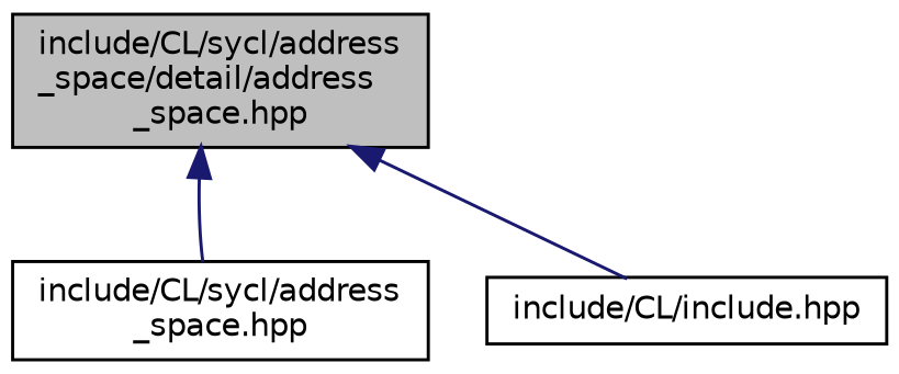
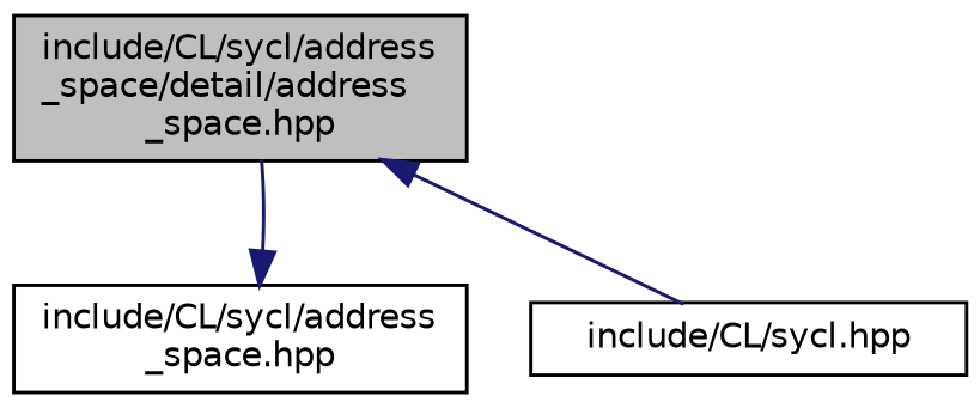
  digraph {
    node [color=black fontname=Helvetica fontsize=10 shape=record]
    edge [color=midnightblue dir=back fontname=Helvetica fontsize=10 labelfontname=Helvetica labelfontsize=10 style=solid]
    n1 [fillcolor=grey75 fontcolor=black height=0.2 label="include/CL/sycl/address\l_space/detail/address\l_space.hpp" style=filled width=0.4]
    n2 [height=0.2 label="include/CL/sycl/address\l_space.hpp" width=0.4]
-   n3 [height=0.2 label="include/CL/include.hpp" width=0.4]
-   n1 -> n2
+   n3 [height=0.2 label="include/CL/sycl.hpp" width=0.4]
+   n2 -> n1
    n1 -> n3
  }
